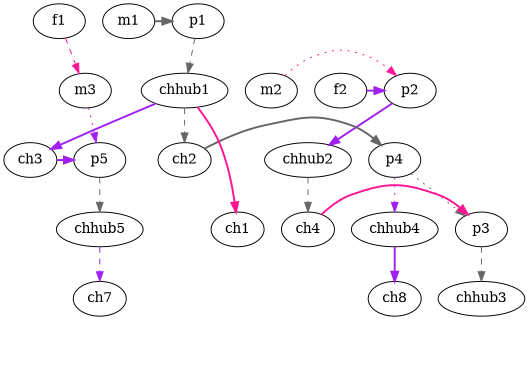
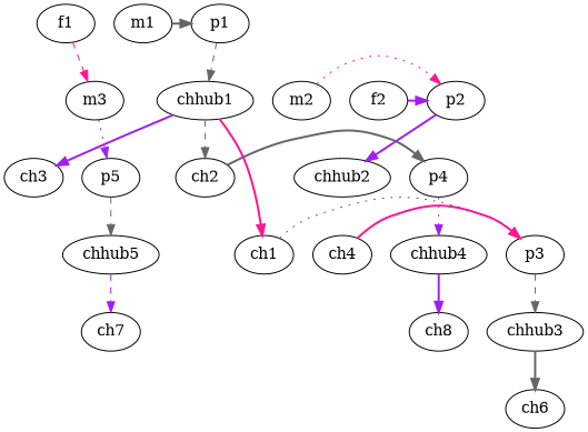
  digraph {
    edge [color=gray40 style=bold]
    f1
    p1
    m1
    f2
    p2
    m2
    ch3
    p5
    ch2
    p4
    ch1
    p3
    ch4
    m3
    chhub1
    chhub2
    chhub5
    chhub4
    chhub3
+   ch6
    ch8
    ch7
    subgraph sub_1 {
      rank=same
      f1
      p1
      m1
    }
    subgraph sub_2 {
      rank=same
      f2
      p2
      m2
    }
    subgraph sub_3 {
      rank=same
      ch3
      p5
    }
    subgraph sub_4 {
      rank=same
      ch2
      p4
    }
    subgraph sub_5 {
      rank=same
      ch1
      p3
      ch4
    }
    f1 -> m3 [color=deeppink style=dashed]
    p1 -> chhub1 [style=dashed]
    m1 -> p1
    f2 -> p2 [color=purple]
    p2 -> chhub2 [color=purple]
    m2 -> p2 [color=deeppink style=dotted]
-   ch3 -> p5 [color=purple]
    p5 -> chhub5 [style=dashed]
    ch2 -> p4
    p4 -> chhub4 [color=purple style=dotted]
-   p4 -> p3 [style=dotted]
+   ch1 -> p3 [style=dotted]
    p3 -> chhub3 [style=dashed]
    ch4 -> p3 [color=deeppink]
    m3 -> p5 [color=purple style=dotted]
    chhub1 -> ch3 [color=purple]
    chhub1 -> ch2 [style=dashed]
    chhub1 -> ch1 [color=deeppink]
-   chhub2 -> ch4 [style=dashed]
    chhub5 -> ch7 [color=purple style=dashed]
    chhub4 -> ch8 [color=purple]
+   chhub3 -> ch6
  }
